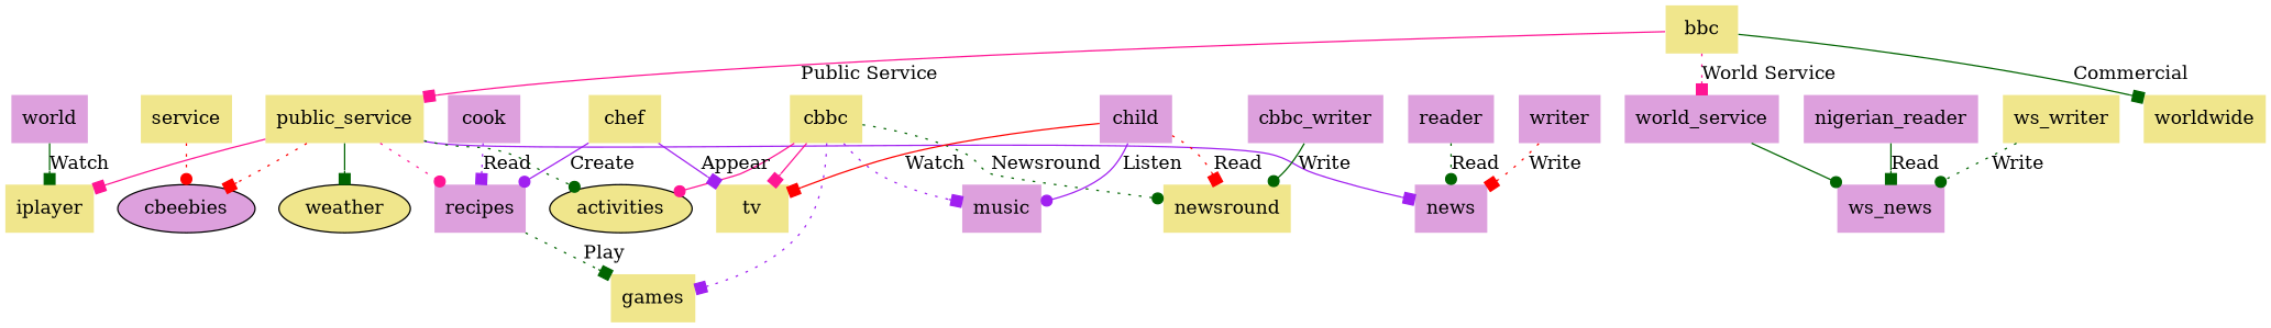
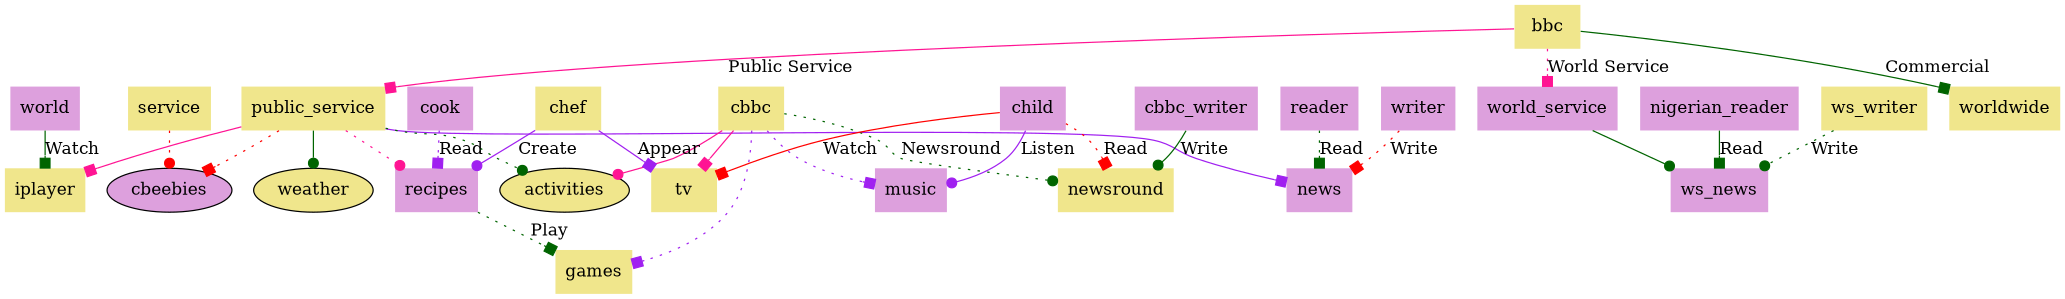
  digraph {
    ranksep=0.2
    node [fillcolor=khaki shape=none style=filled]
    edge [arrowhead=box color=darkgreen style=solid]
    bbc
    public_service
    world_service [fillcolor=plum]
    worldwide
    iplayer
    cbeebies [fillcolor=plum shape=""]
    recipes [fillcolor=plum]
    news [fillcolor=plum]
    weather [shape=""]
    activities [shape=""]
    ws_news [fillcolor=plum]
    cbbc
    newsround
    music [fillcolor=plum]
    games
    tv
    child [fillcolor=plum]
    n18 [label=service]
    n19 [fillcolor=plum label=world]
    reader [fillcolor=plum]
    nigerian_reader [fillcolor=plum]
    cook [fillcolor=plum]
    writer [fillcolor=plum]
    cbbc_writer [fillcolor=plum]
    ws_writer
    chef
    bbc -> public_service [color=deeppink label="Public Service"]
    bbc -> world_service [color=deeppink label="World Service" style=dotted]
    bbc -> worldwide [label=Commercial]
    public_service -> iplayer [color=deeppink]
    public_service -> cbeebies [color=red style=dotted]
    public_service -> recipes [arrowhead=dot color=deeppink style=dotted]
    public_service -> news [color=purple]
-   public_service -> weather
+   public_service -> weather [arrowhead=dot]
    public_service -> activities [arrowhead=dot style=dotted]
    world_service -> ws_news [arrowhead=dot]
    recipes -> games [label=Play style=dotted]
    cbbc -> activities [arrowhead=dot color=deeppink]
    cbbc -> newsround [arrowhead=dot label=Newsround style=dotted]
    cbbc -> music [color=purple style=dotted]
    cbbc -> games [color=purple style=dotted]
    cbbc -> tv [color=deeppink]
    child -> newsround [color=red label=Read style=dotted]
    child -> music [arrowhead=dot color=purple label=Listen]
    child -> tv [color=red label=Watch]
    n18 -> cbeebies [arrowhead=dot color=red style=dotted]
    n19 -> iplayer [label=Watch]
-   reader -> news [arrowhead=dot label=Read style=dotted]
+   reader -> news [label=Read style=dotted]
    nigerian_reader -> ws_news [label=Read]
    cook -> recipes [color=purple label=Read style=dotted]
    writer -> news [color=red label=Write style=dotted]
    cbbc_writer -> newsround [arrowhead=dot label=Write]
    ws_writer -> ws_news [arrowhead=dot label=Write style=dotted]
    chef -> recipes [arrowhead=dot color=purple label=Create]
    chef -> tv [color=purple label=Appear]
  }
